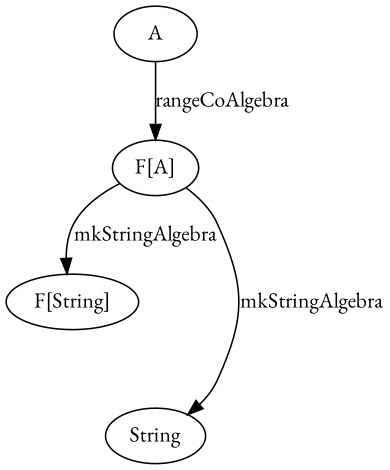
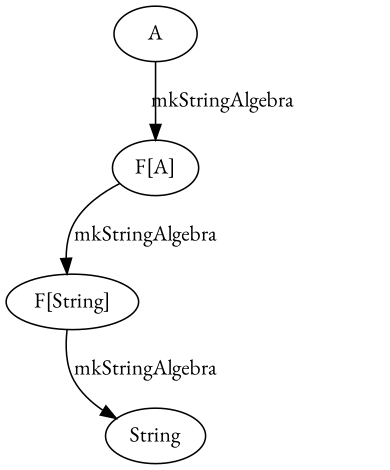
  digraph {
    fontname="EB Garamond"
    node [fontname="EB Garamond"]
    edge [fontname="EB Garamond"]
    n1 [label="F[A]"]
    n2 [label="F[String]"]
    n3 [label=String]
    n4 [label=A]
    n1 -> n2 [label=mkStringAlgebra]
-   n1 -> n3 [label=mkStringAlgebra]
-   n4 -> n1 [label=rangeCoAlgebra]
+   n2 -> n3 [label=mkStringAlgebra]
+   n4 -> n1 [label=mkStringAlgebra]
  }
